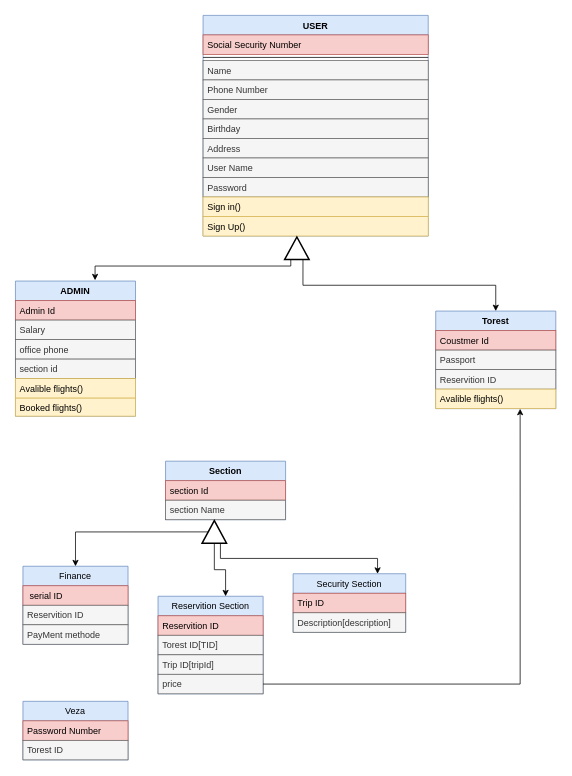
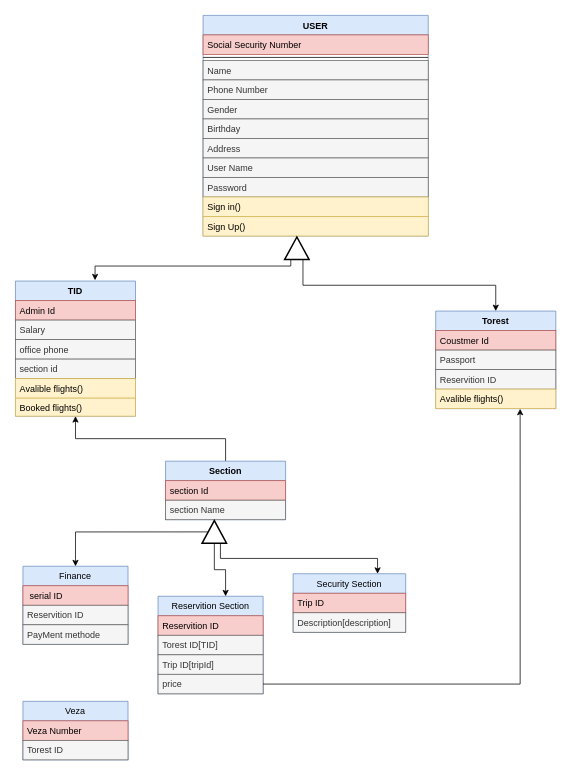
  <mxCell id="0" />
  <mxCell id="1" parent="0" />
  <mxCell id="2" value="USER" style="swimlane;fontStyle=1;align=center;verticalAlign=top;childLayout=stackLayout;horizontal=1;startSize=26;horizontalStack=0;resizeParent=1;resizeParentMax=0;resizeLast=0;collapsible=1;marginBottom=0;fillColor=#dae8fc;strokeColor=#6c8ebf;fontColor=#000000;" vertex="1" parent="1"><mxGeometry x="270" y="20" width="300" height="294" as="geometry" /></mxCell>
  <mxCell id="3" value="Social Security Number" style="text;strokeColor=#b85450;fillColor=#f8cecc;align=left;verticalAlign=top;spacingLeft=4;spacingRight=4;overflow=hidden;rotatable=0;points=[[0,0.5],[1,0.5]];portConstraint=eastwest;" vertex="1" parent="2"><mxGeometry y="26" width="300" height="26" as="geometry" /></mxCell>
  <mxCell id="4" value="" style="line;strokeWidth=1;fillColor=none;align=left;verticalAlign=middle;spacingTop=-1;spacingLeft=3;spacingRight=3;rotatable=0;labelPosition=right;points=[];portConstraint=eastwest;" vertex="1" parent="2"><mxGeometry y="52" width="300" height="8" as="geometry" /></mxCell>
  <mxCell id="5" value="Name" style="text;strokeColor=#666666;fillColor=#f5f5f5;align=left;verticalAlign=top;spacingLeft=4;spacingRight=4;overflow=hidden;rotatable=0;points=[[0,0.5],[1,0.5]];portConstraint=eastwest;fontColor=#333333;" vertex="1" parent="2"><mxGeometry y="60" width="300" height="26" as="geometry" /></mxCell>
  <mxCell id="6" value="Phone Number" style="text;strokeColor=#666666;fillColor=#f5f5f5;align=left;verticalAlign=top;spacingLeft=4;spacingRight=4;overflow=hidden;rotatable=0;points=[[0,0.5],[1,0.5]];portConstraint=eastwest;fontColor=#333333;" vertex="1" parent="2"><mxGeometry y="86" width="300" height="26" as="geometry" /></mxCell>
  <mxCell id="7" value="Gender" style="text;strokeColor=#666666;fillColor=#f5f5f5;align=left;verticalAlign=top;spacingLeft=4;spacingRight=4;overflow=hidden;rotatable=0;points=[[0,0.5],[1,0.5]];portConstraint=eastwest;fontColor=#333333;" vertex="1" parent="2"><mxGeometry y="112" width="300" height="26" as="geometry" /></mxCell>
  <mxCell id="8" value="Birthday" style="text;strokeColor=#666666;fillColor=#f5f5f5;align=left;verticalAlign=top;spacingLeft=4;spacingRight=4;overflow=hidden;rotatable=0;points=[[0,0.5],[1,0.5]];portConstraint=eastwest;fontColor=#333333;" vertex="1" parent="2"><mxGeometry y="138" width="300" height="26" as="geometry" /></mxCell>
  <mxCell id="9" value="Address" style="text;strokeColor=#666666;fillColor=#f5f5f5;align=left;verticalAlign=top;spacingLeft=4;spacingRight=4;overflow=hidden;rotatable=0;points=[[0,0.5],[1,0.5]];portConstraint=eastwest;fontColor=#333333;" vertex="1" parent="2"><mxGeometry y="164" width="300" height="26" as="geometry" /></mxCell>
  <mxCell id="10" value="User Name" style="text;strokeColor=#666666;fillColor=#f5f5f5;align=left;verticalAlign=top;spacingLeft=4;spacingRight=4;overflow=hidden;rotatable=0;points=[[0,0.5],[1,0.5]];portConstraint=eastwest;fontColor=#333333;" vertex="1" parent="2"><mxGeometry y="190" width="300" height="26" as="geometry" /></mxCell>
  <mxCell id="11" value="Password" style="text;strokeColor=#666666;fillColor=#f5f5f5;align=left;verticalAlign=top;spacingLeft=4;spacingRight=4;overflow=hidden;rotatable=0;points=[[0,0.5],[1,0.5]];portConstraint=eastwest;fontColor=#333333;" vertex="1" parent="2"><mxGeometry y="216" width="300" height="26" as="geometry" /></mxCell>
  <mxCell id="12" value="Sign in()" style="text;strokeColor=#d6b656;fillColor=#fff2cc;align=left;verticalAlign=top;spacingLeft=4;spacingRight=4;overflow=hidden;rotatable=0;points=[[0,0.5],[1,0.5]];portConstraint=eastwest;" vertex="1" parent="2"><mxGeometry y="242" width="300" height="26" as="geometry" /></mxCell>
  <mxCell id="13" value="Sign Up()" style="text;strokeColor=#d6b656;fillColor=#fff2cc;align=left;verticalAlign=top;spacingLeft=4;spacingRight=4;overflow=hidden;rotatable=0;points=[[0,0.5],[1,0.5]];portConstraint=eastwest;" vertex="1" parent="2"><mxGeometry y="268" width="300" height="26" as="geometry" /></mxCell>
  <mxCell id="14" value="Torest" style="swimlane;fontStyle=1;align=center;verticalAlign=top;childLayout=stackLayout;horizontal=1;startSize=26;horizontalStack=0;resizeParent=1;resizeParentMax=0;resizeLast=0;collapsible=1;marginBottom=0;fillColor=#dae8fc;strokeColor=#6c8ebf;" vertex="1" parent="1"><mxGeometry x="580" y="414" width="160" height="130" as="geometry" /></mxCell>
  <mxCell id="15" value="Coustmer Id" style="text;strokeColor=#b85450;fillColor=#f8cecc;align=left;verticalAlign=top;spacingLeft=4;spacingRight=4;overflow=hidden;rotatable=0;points=[[0,0.5],[1,0.5]];portConstraint=eastwest;" vertex="1" parent="14"><mxGeometry y="26" width="160" height="26" as="geometry" /></mxCell>
  <mxCell id="16" value="Passport" style="text;strokeColor=#666666;fillColor=#f5f5f5;align=left;verticalAlign=top;spacingLeft=4;spacingRight=4;overflow=hidden;rotatable=0;points=[[0,0.5],[1,0.5]];portConstraint=eastwest;fontColor=#333333;" vertex="1" parent="14"><mxGeometry y="52" width="160" height="26" as="geometry" /></mxCell>
  <mxCell id="17" value="Reservition ID" style="text;strokeColor=#666666;fillColor=#f5f5f5;align=left;verticalAlign=top;spacingLeft=4;spacingRight=4;overflow=hidden;rotatable=0;points=[[0,0.5],[1,0.5]];portConstraint=eastwest;fontColor=#333333;" vertex="1" parent="14"><mxGeometry y="78" width="160" height="26" as="geometry" /></mxCell>
  <mxCell id="18" value="Avalible flights()" style="text;strokeColor=#d6b656;fillColor=#fff2cc;align=left;verticalAlign=top;spacingLeft=4;spacingRight=4;overflow=hidden;rotatable=0;points=[[0,0.5],[1,0.5]];portConstraint=eastwest;" vertex="1" parent="14"><mxGeometry y="104" width="160" height="26" as="geometry" /></mxCell>
- <mxCell id="19" value="ADMIN" style="swimlane;fontStyle=1;align=center;verticalAlign=top;childLayout=stackLayout;horizontal=1;startSize=26;horizontalStack=0;resizeParent=1;resizeParentMax=0;resizeLast=0;collapsible=1;marginBottom=0;fillColor=#dae8fc;strokeColor=#6c8ebf;" vertex="1" parent="1"><mxGeometry x="20" y="374" width="160" height="180" as="geometry" /></mxCell>
+ <mxCell id="19" value="TID" style="swimlane;fontStyle=1;align=center;verticalAlign=top;childLayout=stackLayout;horizontal=1;startSize=26;horizontalStack=0;resizeParent=1;resizeParentMax=0;resizeLast=0;collapsible=1;marginBottom=0;fillColor=#dae8fc;strokeColor=#6c8ebf;" vertex="1" parent="1"><mxGeometry x="20" y="374" width="160" height="180" as="geometry" /></mxCell>
  <mxCell id="20" value="Admin Id" style="text;strokeColor=#b85450;fillColor=#f8cecc;align=left;verticalAlign=top;spacingLeft=4;spacingRight=4;overflow=hidden;rotatable=0;points=[[0,0.5],[1,0.5]];portConstraint=eastwest;" vertex="1" parent="19"><mxGeometry y="26" width="160" height="26" as="geometry" /></mxCell>
  <mxCell id="21" value="Salary" style="text;strokeColor=#666666;fillColor=#f5f5f5;align=left;verticalAlign=top;spacingLeft=4;spacingRight=4;overflow=hidden;rotatable=0;points=[[0,0.5],[1,0.5]];portConstraint=eastwest;fontColor=#333333;" vertex="1" parent="19"><mxGeometry y="52" width="160" height="26" as="geometry" /></mxCell>
  <mxCell id="22" value="office phone" style="text;strokeColor=#666666;fillColor=#f5f5f5;align=left;verticalAlign=top;spacingLeft=4;spacingRight=4;overflow=hidden;rotatable=0;points=[[0,0.5],[1,0.5]];portConstraint=eastwest;fontColor=#333333;" vertex="1" parent="19"><mxGeometry y="78" width="160" height="26" as="geometry" /></mxCell>
  <mxCell id="23" value="section id" style="text;strokeColor=#666666;fillColor=#f5f5f5;align=left;verticalAlign=top;spacingLeft=4;spacingRight=4;overflow=hidden;rotatable=0;points=[[0,0.5],[1,0.5]];portConstraint=eastwest;fontColor=#333333;" vertex="1" parent="19"><mxGeometry y="104" width="160" height="26" as="geometry" /></mxCell>
  <mxCell id="24" value="Avalible flights()" style="text;strokeColor=#d6b656;fillColor=#fff2cc;align=left;verticalAlign=top;spacingLeft=4;spacingRight=4;overflow=hidden;rotatable=0;points=[[0,0.5],[1,0.5]];portConstraint=eastwest;" vertex="1" parent="19"><mxGeometry y="130" width="160" height="26" as="geometry" /></mxCell>
  <mxCell id="25" value="Booked flights()" style="text;strokeColor=#d6b656;fillColor=#fff2cc;align=left;verticalAlign=top;spacingLeft=4;spacingRight=4;overflow=hidden;rotatable=0;points=[[0,0.5],[1,0.5]];portConstraint=eastwest;" vertex="1" parent="19"><mxGeometry y="156" width="160" height="24" as="geometry" /></mxCell>
  <mxCell id="26" style="edgeStyle=orthogonalEdgeStyle;rounded=0;orthogonalLoop=1;jettySize=auto;html=1;exitX=0;exitY=0.75;exitDx=0;exitDy=0;entryX=0.5;entryY=0;entryDx=0;entryDy=0;fontColor=#000000;" edge="1" parent="1" source="28" target="14"><mxGeometry relative="1" as="geometry" /></mxCell>
  <mxCell id="27" style="edgeStyle=orthogonalEdgeStyle;rounded=0;orthogonalLoop=1;jettySize=auto;html=1;exitX=0;exitY=0.25;exitDx=0;exitDy=0;entryX=0.663;entryY=-0.006;entryDx=0;entryDy=0;entryPerimeter=0;fontColor=#000000;" edge="1" parent="1" source="28" target="19"><mxGeometry relative="1" as="geometry"><Array as="points"><mxPoint x="387" y="354" /><mxPoint x="126" y="354" /></Array></mxGeometry></mxCell>
  <mxCell id="28" value="" style="triangle;whiteSpace=wrap;html=1;fontColor=#000000;strokeWidth=2;gradientColor=none;rotation=-90;" vertex="1" parent="1"><mxGeometry x="380" y="314" width="30" height="32.5" as="geometry" /></mxCell>
+ <mxCell id="29" style="edgeStyle=orthogonalEdgeStyle;rounded=0;orthogonalLoop=1;jettySize=auto;html=1;exitX=0.5;exitY=0;exitDx=0;exitDy=0;entryX=0.5;entryY=1;entryDx=0;entryDy=0;entryPerimeter=0;fontColor=#000000;" edge="1" parent="1" source="30" target="25"><mxGeometry relative="1" as="geometry" /></mxCell>
  <mxCell id="30" value="Section" style="swimlane;fontStyle=1;align=center;verticalAlign=top;childLayout=stackLayout;horizontal=1;startSize=26;horizontalStack=0;resizeParent=1;resizeParentMax=0;resizeLast=0;collapsible=1;marginBottom=0;fillColor=#dae8fc;strokeColor=#6c8ebf;" vertex="1" parent="1"><mxGeometry x="220" y="614" width="160" height="78" as="geometry" /></mxCell>
  <mxCell id="31" value="section Id" style="text;strokeColor=#b85450;fillColor=#f8cecc;align=left;verticalAlign=top;spacingLeft=4;spacingRight=4;overflow=hidden;rotatable=0;points=[[0,0.5],[1,0.5]];portConstraint=eastwest;" vertex="1" parent="30"><mxGeometry y="26" width="160" height="26" as="geometry" /></mxCell>
  <mxCell id="32" value="section Name" style="text;strokeColor=#666666;fillColor=#f5f5f5;align=left;verticalAlign=top;spacingLeft=4;spacingRight=4;overflow=hidden;rotatable=0;points=[[0,0.5],[1,0.5]];portConstraint=eastwest;fontColor=#333333;" vertex="1" parent="30"><mxGeometry y="52" width="160" height="26" as="geometry" /></mxCell>
  <mxCell id="33" value="Security Section" style="swimlane;fontStyle=0;childLayout=stackLayout;horizontal=1;startSize=26;fillColor=#dae8fc;horizontalStack=0;resizeParent=1;resizeParentMax=0;resizeLast=0;collapsible=1;marginBottom=0;strokeColor=#6c8ebf;" vertex="1" parent="1"><mxGeometry x="390" y="764" width="150" height="78" as="geometry" /></mxCell>
  <mxCell id="34" value="Trip ID" style="text;strokeColor=#b85450;fillColor=#f8cecc;align=left;verticalAlign=top;spacingLeft=4;spacingRight=4;overflow=hidden;rotatable=0;points=[[0,0.5],[1,0.5]];portConstraint=eastwest;" vertex="1" parent="33"><mxGeometry y="26" width="150" height="26" as="geometry" /></mxCell>
  <mxCell id="35" value="Description[description]" style="text;strokeColor=#666666;fillColor=#f5f5f5;align=left;verticalAlign=top;spacingLeft=4;spacingRight=4;overflow=hidden;rotatable=0;points=[[0,0.5],[1,0.5]];portConstraint=eastwest;fontColor=#333333;" vertex="1" parent="33"><mxGeometry y="52" width="150" height="26" as="geometry" /></mxCell>
  <mxCell id="36" value="Reservition Section" style="swimlane;fontStyle=0;childLayout=stackLayout;horizontal=1;startSize=26;fillColor=#dae8fc;horizontalStack=0;resizeParent=1;resizeParentMax=0;resizeLast=0;collapsible=1;marginBottom=0;strokeColor=#6c8ebf;" vertex="1" parent="1"><mxGeometry x="210" y="794" width="140" height="130" as="geometry" /></mxCell>
  <mxCell id="37" value="Reservition ID" style="text;strokeColor=#b85450;fillColor=#f8cecc;align=left;verticalAlign=top;spacingLeft=4;spacingRight=4;overflow=hidden;rotatable=0;points=[[0,0.5],[1,0.5]];portConstraint=eastwest;" vertex="1" parent="36"><mxGeometry y="26" width="140" height="26" as="geometry" /></mxCell>
  <mxCell id="38" value="Torest ID[TID]&#10;" style="text;strokeColor=#666666;fillColor=#f5f5f5;align=left;verticalAlign=top;spacingLeft=4;spacingRight=4;overflow=hidden;rotatable=0;points=[[0,0.5],[1,0.5]];portConstraint=eastwest;fontColor=#333333;" vertex="1" parent="36"><mxGeometry y="52" width="140" height="26" as="geometry" /></mxCell>
  <mxCell id="39" value="Trip ID[tripId]&#10;" style="text;strokeColor=#666666;fillColor=#f5f5f5;align=left;verticalAlign=top;spacingLeft=4;spacingRight=4;overflow=hidden;rotatable=0;points=[[0,0.5],[1,0.5]];portConstraint=eastwest;fontColor=#333333;" vertex="1" parent="36"><mxGeometry y="78" width="140" height="26" as="geometry" /></mxCell>
  <mxCell id="40" value="price" style="text;strokeColor=#666666;fillColor=#f5f5f5;align=left;verticalAlign=top;spacingLeft=4;spacingRight=4;overflow=hidden;rotatable=0;points=[[0,0.5],[1,0.5]];portConstraint=eastwest;fontColor=#333333;" vertex="1" parent="36"><mxGeometry y="104" width="140" height="26" as="geometry" /></mxCell>
  <mxCell id="41" value="Finance" style="swimlane;fontStyle=0;childLayout=stackLayout;horizontal=1;startSize=26;fillColor=#dae8fc;horizontalStack=0;resizeParent=1;resizeParentMax=0;resizeLast=0;collapsible=1;marginBottom=0;strokeColor=#6c8ebf;" vertex="1" parent="1"><mxGeometry x="30" y="754" width="140" height="104" as="geometry" /></mxCell>
  <mxCell id="42" value=" serial ID" style="text;strokeColor=#b85450;fillColor=#f8cecc;align=left;verticalAlign=top;spacingLeft=4;spacingRight=4;overflow=hidden;rotatable=0;points=[[0,0.5],[1,0.5]];portConstraint=eastwest;" vertex="1" parent="41"><mxGeometry y="26" width="140" height="26" as="geometry" /></mxCell>
  <mxCell id="43" value="Reservition ID" style="text;strokeColor=#666666;fillColor=#f5f5f5;align=left;verticalAlign=top;spacingLeft=4;spacingRight=4;overflow=hidden;rotatable=0;points=[[0,0.5],[1,0.5]];portConstraint=eastwest;fontColor=#333333;" vertex="1" parent="41"><mxGeometry y="52" width="140" height="26" as="geometry" /></mxCell>
  <mxCell id="44" value="PayMent methode" style="text;strokeColor=#666666;fillColor=#f5f5f5;align=left;verticalAlign=top;spacingLeft=4;spacingRight=4;overflow=hidden;rotatable=0;points=[[0,0.5],[1,0.5]];portConstraint=eastwest;fontColor=#333333;" vertex="1" parent="41"><mxGeometry y="78" width="140" height="26" as="geometry" /></mxCell>
  <mxCell id="45" style="edgeStyle=orthogonalEdgeStyle;rounded=0;orthogonalLoop=1;jettySize=auto;html=1;exitX=0;exitY=0.5;exitDx=0;exitDy=0;entryX=0.643;entryY=0;entryDx=0;entryDy=0;entryPerimeter=0;fontColor=#000000;" edge="1" parent="1" source="48" target="36"><mxGeometry relative="1" as="geometry" /></mxCell>
  <mxCell id="46" style="edgeStyle=orthogonalEdgeStyle;rounded=0;orthogonalLoop=1;jettySize=auto;html=1;exitX=0;exitY=0.75;exitDx=0;exitDy=0;entryX=0.75;entryY=0;entryDx=0;entryDy=0;fontColor=#000000;" edge="1" parent="1" source="48" target="33"><mxGeometry relative="1" as="geometry" /></mxCell>
  <mxCell id="47" style="edgeStyle=orthogonalEdgeStyle;rounded=0;orthogonalLoop=1;jettySize=auto;html=1;exitX=0.5;exitY=0;exitDx=0;exitDy=0;fontColor=#000000;" edge="1" parent="1" source="48" target="41"><mxGeometry relative="1" as="geometry" /></mxCell>
  <mxCell id="48" value="" style="triangle;whiteSpace=wrap;html=1;fontColor=#000000;strokeWidth=2;gradientColor=none;rotation=-90;" vertex="1" parent="1"><mxGeometry x="270" y="692" width="30" height="32.5" as="geometry" /></mxCell>
  <mxCell id="49" value="Veza" style="swimlane;fontStyle=0;childLayout=stackLayout;horizontal=1;startSize=26;fillColor=#dae8fc;horizontalStack=0;resizeParent=1;resizeParentMax=0;resizeLast=0;collapsible=1;marginBottom=0;strokeColor=#6c8ebf;" vertex="1" parent="1"><mxGeometry x="30" y="934" width="140" height="78" as="geometry" /></mxCell>
- <mxCell id="50" value="Password Number" style="text;strokeColor=#b85450;fillColor=#f8cecc;align=left;verticalAlign=top;spacingLeft=4;spacingRight=4;overflow=hidden;rotatable=0;points=[[0,0.5],[1,0.5]];portConstraint=eastwest;" vertex="1" parent="49"><mxGeometry y="26" width="140" height="26" as="geometry" /></mxCell>
+ <mxCell id="50" value="Veza Number" style="text;strokeColor=#b85450;fillColor=#f8cecc;align=left;verticalAlign=top;spacingLeft=4;spacingRight=4;overflow=hidden;rotatable=0;points=[[0,0.5],[1,0.5]];portConstraint=eastwest;" vertex="1" parent="49"><mxGeometry y="26" width="140" height="26" as="geometry" /></mxCell>
  <mxCell id="51" value="Torest ID" style="text;strokeColor=#666666;fillColor=#f5f5f5;align=left;verticalAlign=top;spacingLeft=4;spacingRight=4;overflow=hidden;rotatable=0;points=[[0,0.5],[1,0.5]];portConstraint=eastwest;fontColor=#333333;" vertex="1" parent="49"><mxGeometry y="52" width="140" height="26" as="geometry" /></mxCell>
  <mxCell id="52" style="edgeStyle=orthogonalEdgeStyle;rounded=0;orthogonalLoop=1;jettySize=auto;html=1;exitX=1;exitY=0.5;exitDx=0;exitDy=0;entryX=0.703;entryY=1.008;entryDx=0;entryDy=0;entryPerimeter=0;fontColor=#000000;" edge="1" parent="1" source="40" target="18"><mxGeometry relative="1" as="geometry" /></mxCell>
